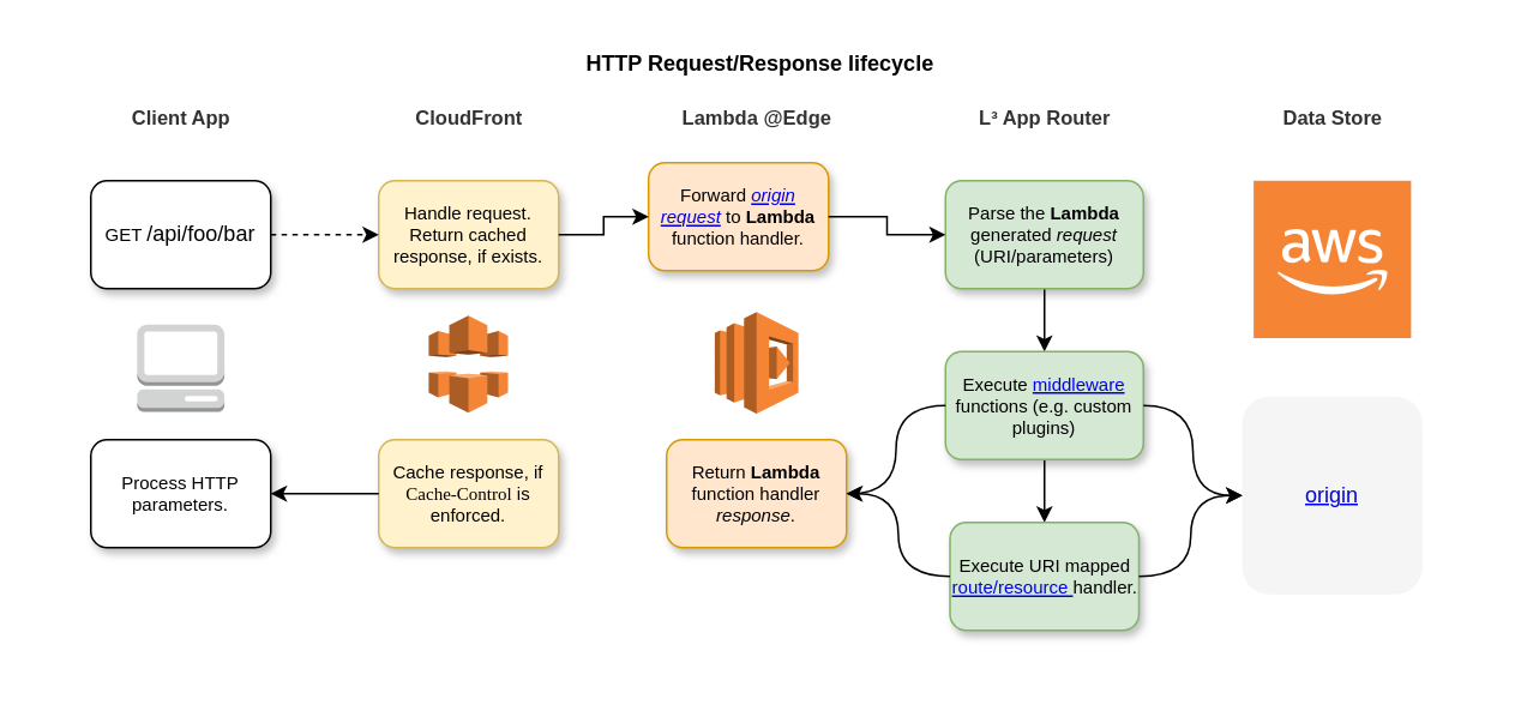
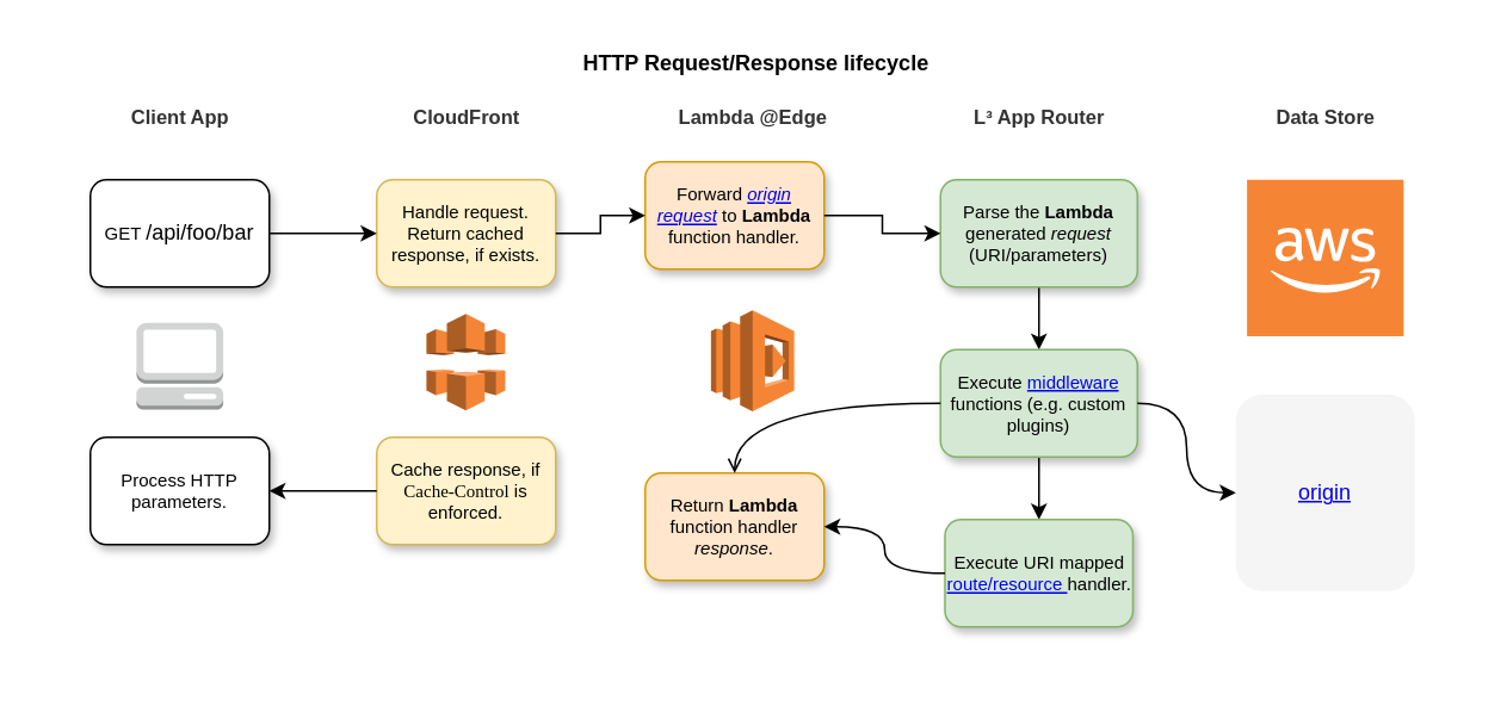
  <mxCell id="0" />
  <mxCell id="1" parent="0" />
  <mxCell id="2" value="&lt;font style=&quot;font-size: 12px;&quot; face=&quot;Helvetica&quot;&gt;&amp;nbsp;HTTP Request/Response lifecycle&lt;/font&gt;" style="swimlane;html=1;childLayout=stackLayout;startSize=30;rounded=0;shadow=0;labelBackgroundColor=none;strokeWidth=1;fontFamily=Verdana;fontSize=8;align=center;strokeColor=none;fillColor=none;gradientColor=none;swimlaneFillColor=none;" parent="1" vertex="1"><mxGeometry x="20" y="20" width="800" height="360" as="geometry" /></mxCell>
  <mxCell id="3" value="&lt;font style=&quot;font-size: 11px;&quot;&gt;Client App&lt;/font&gt;" style="swimlane;html=1;startSize=30;fillColor=none;fontColor=#333333;strokeColor=none;" parent="2" vertex="1"><mxGeometry y="30" width="160" height="330" as="geometry" /></mxCell>
  <mxCell id="4" value="GET &lt;font style=&quot;font-size: 12px;&quot;&gt;/api/foo/bar&lt;/font&gt;" style="rounded=1;whiteSpace=wrap;html=1;shadow=1;labelBackgroundColor=none;strokeWidth=1;fontFamily=Helvetica;fontSize=10;align=center;" parent="3" vertex="1"><mxGeometry x="30" y="50" width="100" height="60" as="geometry" /></mxCell>
  <mxCell id="5" value="Process HTTP parameters." style="rounded=1;whiteSpace=wrap;html=1;shadow=1;labelBackgroundColor=none;strokeWidth=1;fontFamily=Helvetica;fontSize=10;align=center;" parent="3" vertex="1"><mxGeometry x="30" y="194" width="100" height="60" as="geometry" /></mxCell>
  <mxCell id="6" value="" style="outlineConnect=0;dashed=0;verticalLabelPosition=bottom;verticalAlign=top;align=center;html=1;shape=mxgraph.aws3.management_console;fillColor=#D2D3D3;gradientColor=none;" parent="3" vertex="1"><mxGeometry x="55.75" y="130" width="48.5" height="48.5" as="geometry" /></mxCell>
  <mxCell id="7" value="&lt;font style=&quot;font-size: 11px;&quot;&gt;CloudFront&lt;/font&gt;" style="swimlane;html=1;startSize=30;fillColor=none;fontColor=#333333;strokeColor=none;" parent="2" vertex="1"><mxGeometry x="160" y="30" width="160" height="330" as="geometry" /></mxCell>
  <mxCell id="8" value="&lt;div align=&quot;center&quot;&gt;Handle request. Return cached response, if exists.&lt;/div&gt;" style="rounded=1;whiteSpace=wrap;html=1;shadow=1;labelBackgroundColor=none;strokeWidth=1;fontFamily=Helvetica;fontSize=10;align=center;fillColor=#fff2cc;strokeColor=#d6b656;" parent="7" vertex="1"><mxGeometry x="30" y="50" width="100" height="60" as="geometry" /></mxCell>
  <mxCell id="9" value="Cache response, if &lt;font face=&quot;Verdana&quot;&gt;Cache-Control&lt;/font&gt; is enforced." style="rounded=1;whiteSpace=wrap;html=1;shadow=1;labelBackgroundColor=none;strokeWidth=1;fontFamily=Helvetica;fontSize=10;align=center;fillColor=#fff2cc;strokeColor=#d6b656;" parent="7" vertex="1"><mxGeometry x="30" y="194" width="100" height="60" as="geometry" /></mxCell>
  <mxCell id="10" value="" style="outlineConnect=0;dashed=0;verticalLabelPosition=bottom;verticalAlign=top;align=center;html=1;shape=mxgraph.aws3.cloudfront;fillColor=#F58536;gradientColor=none;" parent="7" vertex="1"><mxGeometry x="57.79" y="125" width="44.05" height="54" as="geometry" /></mxCell>
  <mxCell id="11" value="&lt;font style=&quot;font-size: 11px;&quot;&gt;Lambda @Edge&lt;/font&gt;" style="swimlane;html=1;startSize=30;fillColor=none;fontColor=#333333;strokeColor=none;" parent="2" vertex="1"><mxGeometry x="320" y="30" width="160" height="330" as="geometry" /></mxCell>
  <mxCell id="12" value="Forward &lt;a href=&quot;https://docs.aws.amazon.com/AmazonCloudFront/latest/DeveloperGuide/lambda-event-structure.html#example-origin-request&quot;&gt;&lt;i&gt;origin request&lt;/i&gt;&lt;/a&gt; to &lt;b&gt;Lambda&lt;/b&gt; function handler." style="rounded=1;whiteSpace=wrap;html=1;shadow=1;labelBackgroundColor=none;strokeWidth=1;fontFamily=Helvetica;fontSize=10;align=center;fillColor=#ffe6cc;strokeColor=#d79b00;" parent="11" vertex="1"><mxGeometry x="20" y="40" width="100" height="60" as="geometry" /></mxCell>
- <mxCell id="13" value="&lt;font style=&quot;font-size: 10px;&quot;&gt;Return &lt;b&gt;Lambda &lt;/b&gt;function handler &lt;i&gt;response&lt;/i&gt;.&lt;/font&gt;" style="rounded=1;whiteSpace=wrap;html=1;shadow=1;labelBackgroundColor=none;strokeWidth=1;fontFamily=Helvetica;fontSize=10;align=center;fillColor=#ffe6cc;strokeColor=#d79b00;" parent="11" vertex="1"><mxGeometry x="30" y="194" width="100" height="60" as="geometry" /></mxCell>
+ <mxCell id="13" value="&lt;font style=&quot;font-size: 10px;&quot;&gt;Return &lt;b&gt;Lambda &lt;/b&gt;function handler &lt;i&gt;response&lt;/i&gt;.&lt;/font&gt;" style="rounded=1;whiteSpace=wrap;html=1;shadow=1;labelBackgroundColor=none;strokeWidth=1;fontFamily=Helvetica;fontSize=10;align=center;fillColor=#ffe6cc;strokeColor=#d79b00;" parent="11" vertex="1"><mxGeometry x="20" y="214" width="100" height="60" as="geometry" /></mxCell>
  <mxCell id="14" value="" style="outlineConnect=0;dashed=0;verticalLabelPosition=bottom;verticalAlign=top;align=center;html=1;shape=mxgraph.aws3.lambda;fillColor=#F58534;gradientColor=none;" parent="11" vertex="1"><mxGeometry x="56.75" y="123" width="46.5" height="56.53" as="geometry" /></mxCell>
  <mxCell id="15" value="&lt;font style=&quot;font-size: 11px;&quot; face=&quot;Helvetica&quot;&gt;L³&lt;/font&gt;&lt;font style=&quot;font-size: 11px;&quot;&gt; App Router&lt;font style=&quot;font-size: 11px;&quot;&gt;&lt;br&gt;&lt;/font&gt;&lt;/font&gt;" style="swimlane;html=1;startSize=30;fillColor=none;fontColor=#333333;strokeColor=none;" parent="2" vertex="1"><mxGeometry x="480" y="30" width="160" height="330" as="geometry" /></mxCell>
  <mxCell id="16" value="" style="edgeStyle=orthogonalEdgeStyle;rounded=0;orthogonalLoop=1;jettySize=auto;html=1;" parent="15" source="17" target="19" edge="1"><mxGeometry relative="1" as="geometry" /></mxCell>
  <mxCell id="17" value="Parse the &lt;b&gt;Lambda&lt;/b&gt; generated &lt;i&gt;request&lt;/i&gt; (URI/parameters)" style="rounded=1;whiteSpace=wrap;html=1;shadow=1;labelBackgroundColor=none;strokeWidth=1;fontFamily=Helvetica;fontSize=10;align=center;fillColor=#d5e8d4;strokeColor=#82b366;" parent="15" vertex="1"><mxGeometry x="25" y="50" width="110" height="60" as="geometry" /></mxCell>
  <mxCell id="18" value="" style="edgeStyle=orthogonalEdgeStyle;rounded=0;orthogonalLoop=1;jettySize=auto;html=1;" parent="15" source="19" target="20" edge="1"><mxGeometry relative="1" as="geometry" /></mxCell>
  <mxCell id="19" value="Execute &lt;a href=&quot;https://github.com/lambda-lambda-lambda/middleware/tree/master/plugins&quot;&gt;middleware&lt;/a&gt; functions (e.g. custom plugins)" style="rounded=1;whiteSpace=wrap;html=1;shadow=1;labelBackgroundColor=none;strokeWidth=1;fontFamily=Helvetica;fontSize=10;align=center;fillColor=#d5e8d4;strokeColor=#82b366;" parent="15" vertex="1"><mxGeometry x="25" y="145" width="110" height="60" as="geometry" /></mxCell>
  <mxCell id="20" value="&lt;font style=&quot;font-size: 10px;&quot;&gt;Execute URI mapped &lt;a href=&quot;https://github.com/lambda-lambda-lambda/manual/blob/master/ComplexRouting.md&quot;&gt;route/resource &lt;/a&gt;handler.&lt;br&gt;&lt;/font&gt;" style="rounded=1;whiteSpace=wrap;html=1;shadow=1;labelBackgroundColor=none;strokeWidth=1;fontFamily=Helvetica;fontSize=10;align=center;fillColor=#d5e8d4;strokeColor=#82b366;" parent="15" vertex="1"><mxGeometry x="27.5" y="240" width="105" height="60" as="geometry" /></mxCell>
  <mxCell id="21" value="&lt;font style=&quot;font-size: 11px;&quot;&gt;Data Store&lt;/font&gt;" style="swimlane;html=1;startSize=30;fillColor=none;fontColor=#333333;strokeColor=none;" parent="2" vertex="1"><mxGeometry x="640" y="30" width="160" height="330" as="geometry" /></mxCell>
  <mxCell id="22" value="&lt;a href=&quot;https://docs.aws.amazon.com/cloudfront/latest/APIReference/API_Origin.html&quot;&gt;&lt;font style=&quot;font-size: 12px;&quot;&gt;origin&lt;/font&gt;&lt;/a&gt;" style="rounded=1;whiteSpace=wrap;html=1;shadow=0;labelBackgroundColor=none;strokeWidth=1;fontFamily=Helvetica;fontSize=10;align=center;fillColor=#f5f5f5;fontColor=default;strokeColor=none;dashed=1;" parent="21" vertex="1"><mxGeometry x="30" y="170" width="100" height="110" as="geometry" /></mxCell>
  <mxCell id="23" value="" style="outlineConnect=0;dashed=0;verticalLabelPosition=bottom;verticalAlign=top;align=center;html=1;shape=mxgraph.aws3.cloud_2;fillColor=#F58534;gradientColor=none;" parent="21" vertex="1"><mxGeometry x="36.25" y="50" width="87.5" height="87.5" as="geometry" /></mxCell>
  <mxCell id="24" value="" style="edgeStyle=orthogonalEdgeStyle;rounded=0;orthogonalLoop=1;jettySize=auto;html=1;" parent="2" source="8" target="12" edge="1"><mxGeometry relative="1" as="geometry" /></mxCell>
  <mxCell id="25" value="" style="edgeStyle=orthogonalEdgeStyle;rounded=0;orthogonalLoop=1;jettySize=auto;html=1;" parent="2" source="12" target="17" edge="1"><mxGeometry relative="1" as="geometry" /></mxCell>
  <mxCell id="26" value="" style="edgeStyle=orthogonalEdgeStyle;rounded=0;orthogonalLoop=1;jettySize=auto;html=1;curved=1;" parent="2" source="19" target="22" edge="1"><mxGeometry relative="1" as="geometry" /></mxCell>
- <mxCell id="27" value="" style="edgeStyle=orthogonalEdgeStyle;rounded=0;orthogonalLoop=1;jettySize=auto;html=1;curved=1;" parent="2" source="20" target="22" edge="1"><mxGeometry relative="1" as="geometry" /></mxCell>
  <mxCell id="28" value="" style="edgeStyle=orthogonalEdgeStyle;rounded=0;orthogonalLoop=1;jettySize=auto;html=1;curved=1;endArrow=open;" parent="2" source="19" target="13" edge="1"><mxGeometry relative="1" as="geometry" /></mxCell>
  <mxCell id="29" value="" style="edgeStyle=orthogonalEdgeStyle;rounded=0;orthogonalLoop=1;jettySize=auto;html=1;curved=1;" parent="2" source="20" target="13" edge="1"><mxGeometry relative="1" as="geometry" /></mxCell>
  <mxCell id="30" value="" style="edgeStyle=orthogonalEdgeStyle;rounded=0;orthogonalLoop=1;jettySize=auto;html=1;" parent="2" source="9" target="5" edge="1"><mxGeometry relative="1" as="geometry" /></mxCell>
- <mxCell id="31" value="" style="edgeStyle=orthogonalEdgeStyle;rounded=0;orthogonalLoop=1;jettySize=auto;html=1;dashed=1;" parent="2" source="4" target="8" edge="1"><mxGeometry relative="1" as="geometry" /></mxCell>
+ <mxCell id="31" value="" style="edgeStyle=orthogonalEdgeStyle;rounded=0;orthogonalLoop=1;jettySize=auto;html=1;" parent="2" source="4" target="8" edge="1"><mxGeometry relative="1" as="geometry" /></mxCell>
